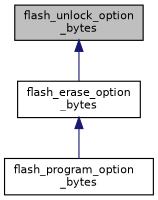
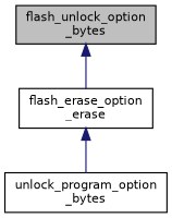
  digraph {
    rankdir=TB
    node [color=black fillcolor=white fontname=Helvetica fontsize=10 shape=record style=filled]
    edge [color=midnightblue dir=back fontname=Helvetica fontsize=10 labelfontname=Helvetica labelfontsize=10 style=solid]
    n1 [fillcolor=grey75 fontcolor=black height=0.2 label="flash_unlock_option\l_bytes" width=0.4]
-   n2 [height=0.2 label="flash_erase_option\l_bytes" width=0.4]
-   n3 [height=0.2 label="flash_program_option\l_bytes" width=0.4]
+   n2 [height=0.2 label="flash_erase_option\l_erase" width=0.4]
+   n3 [height=0.2 label="unlock_program_option\l_bytes" width=0.4]
    n1 -> n2
    n2 -> n3
  }
